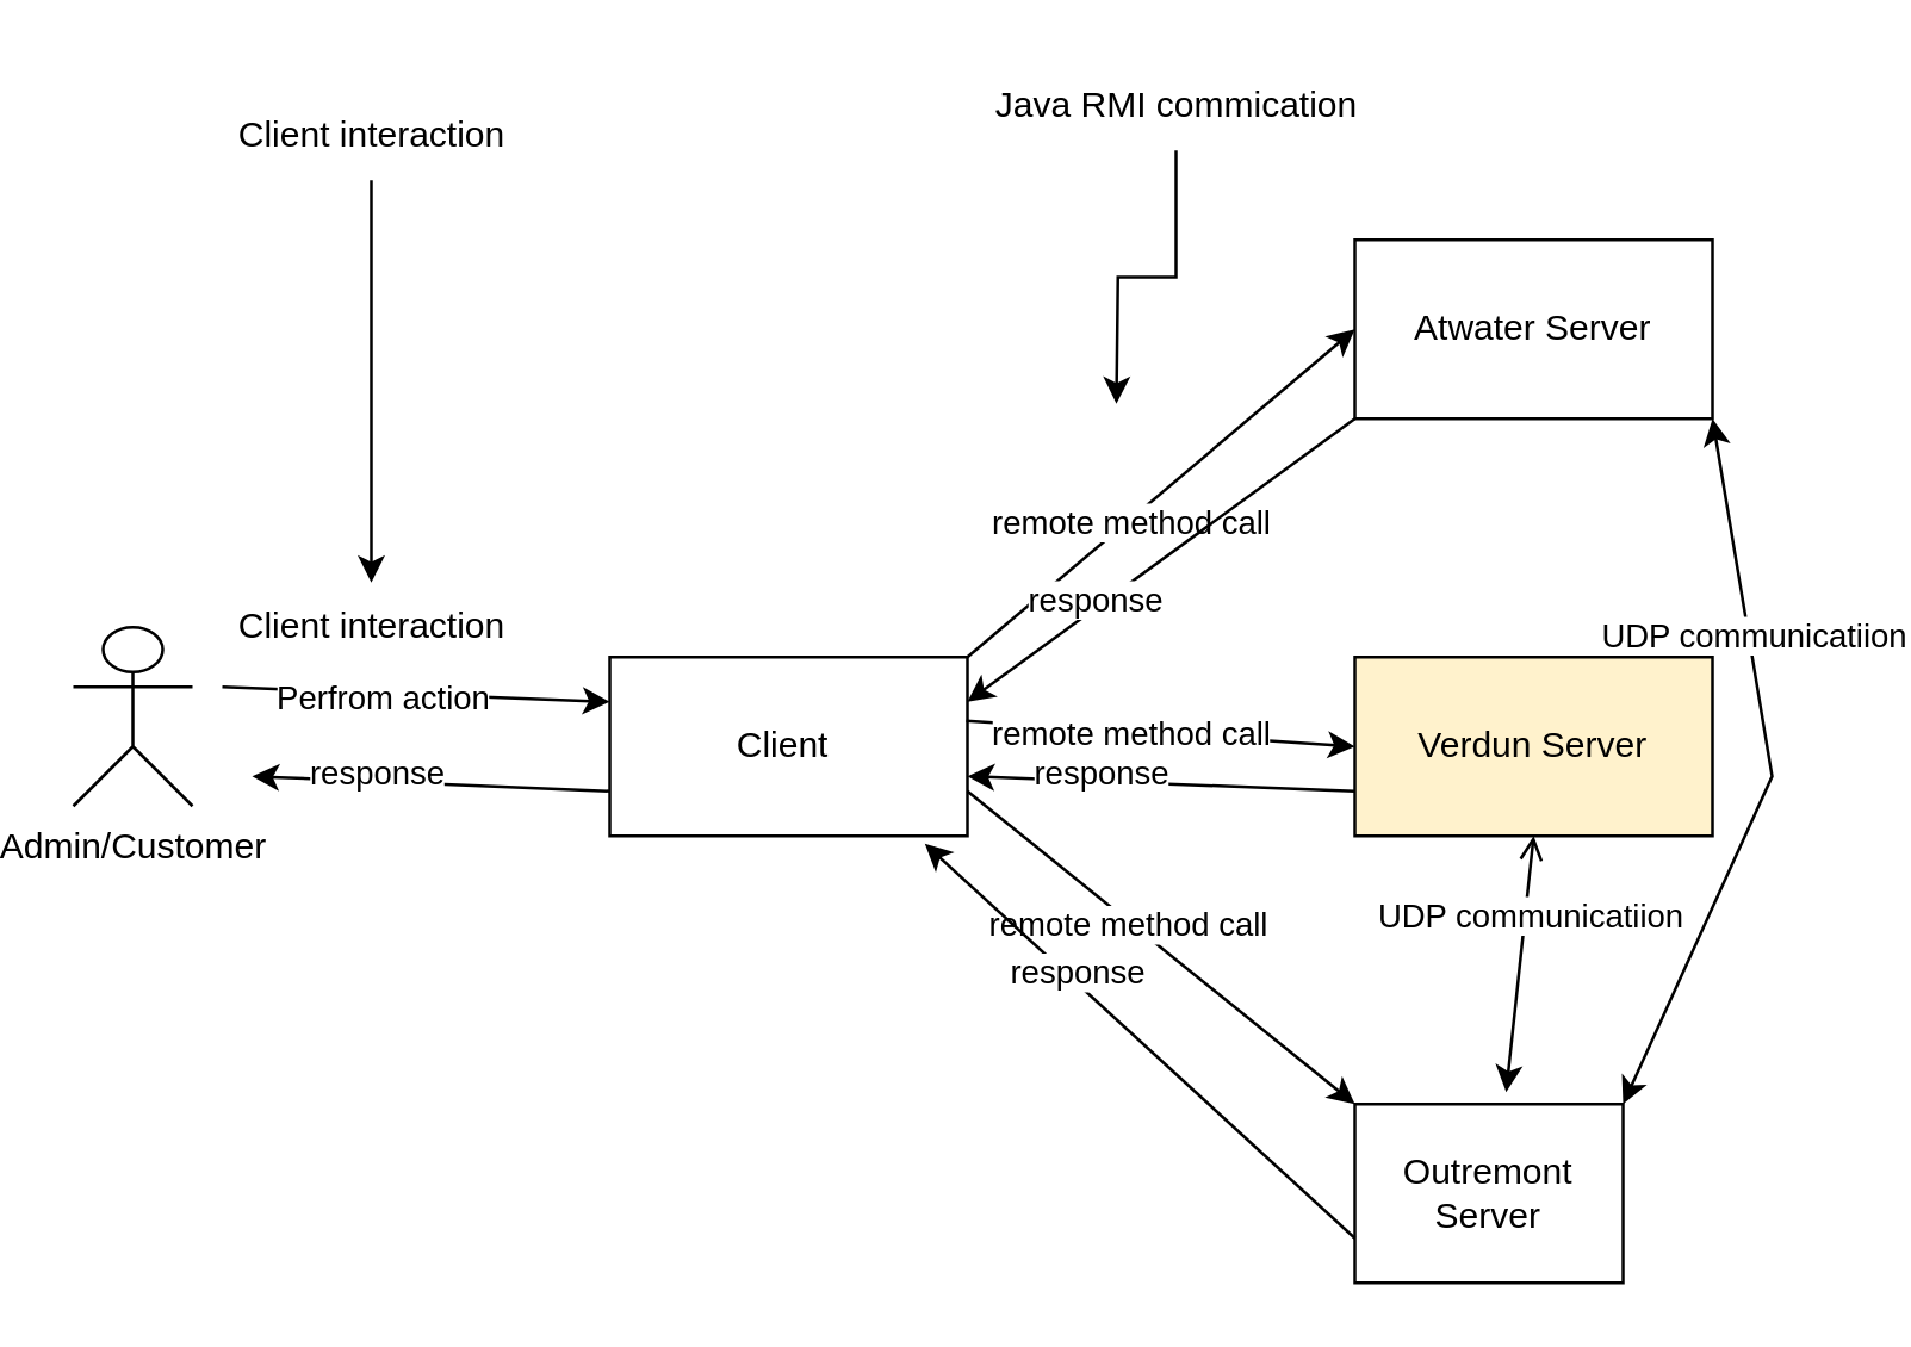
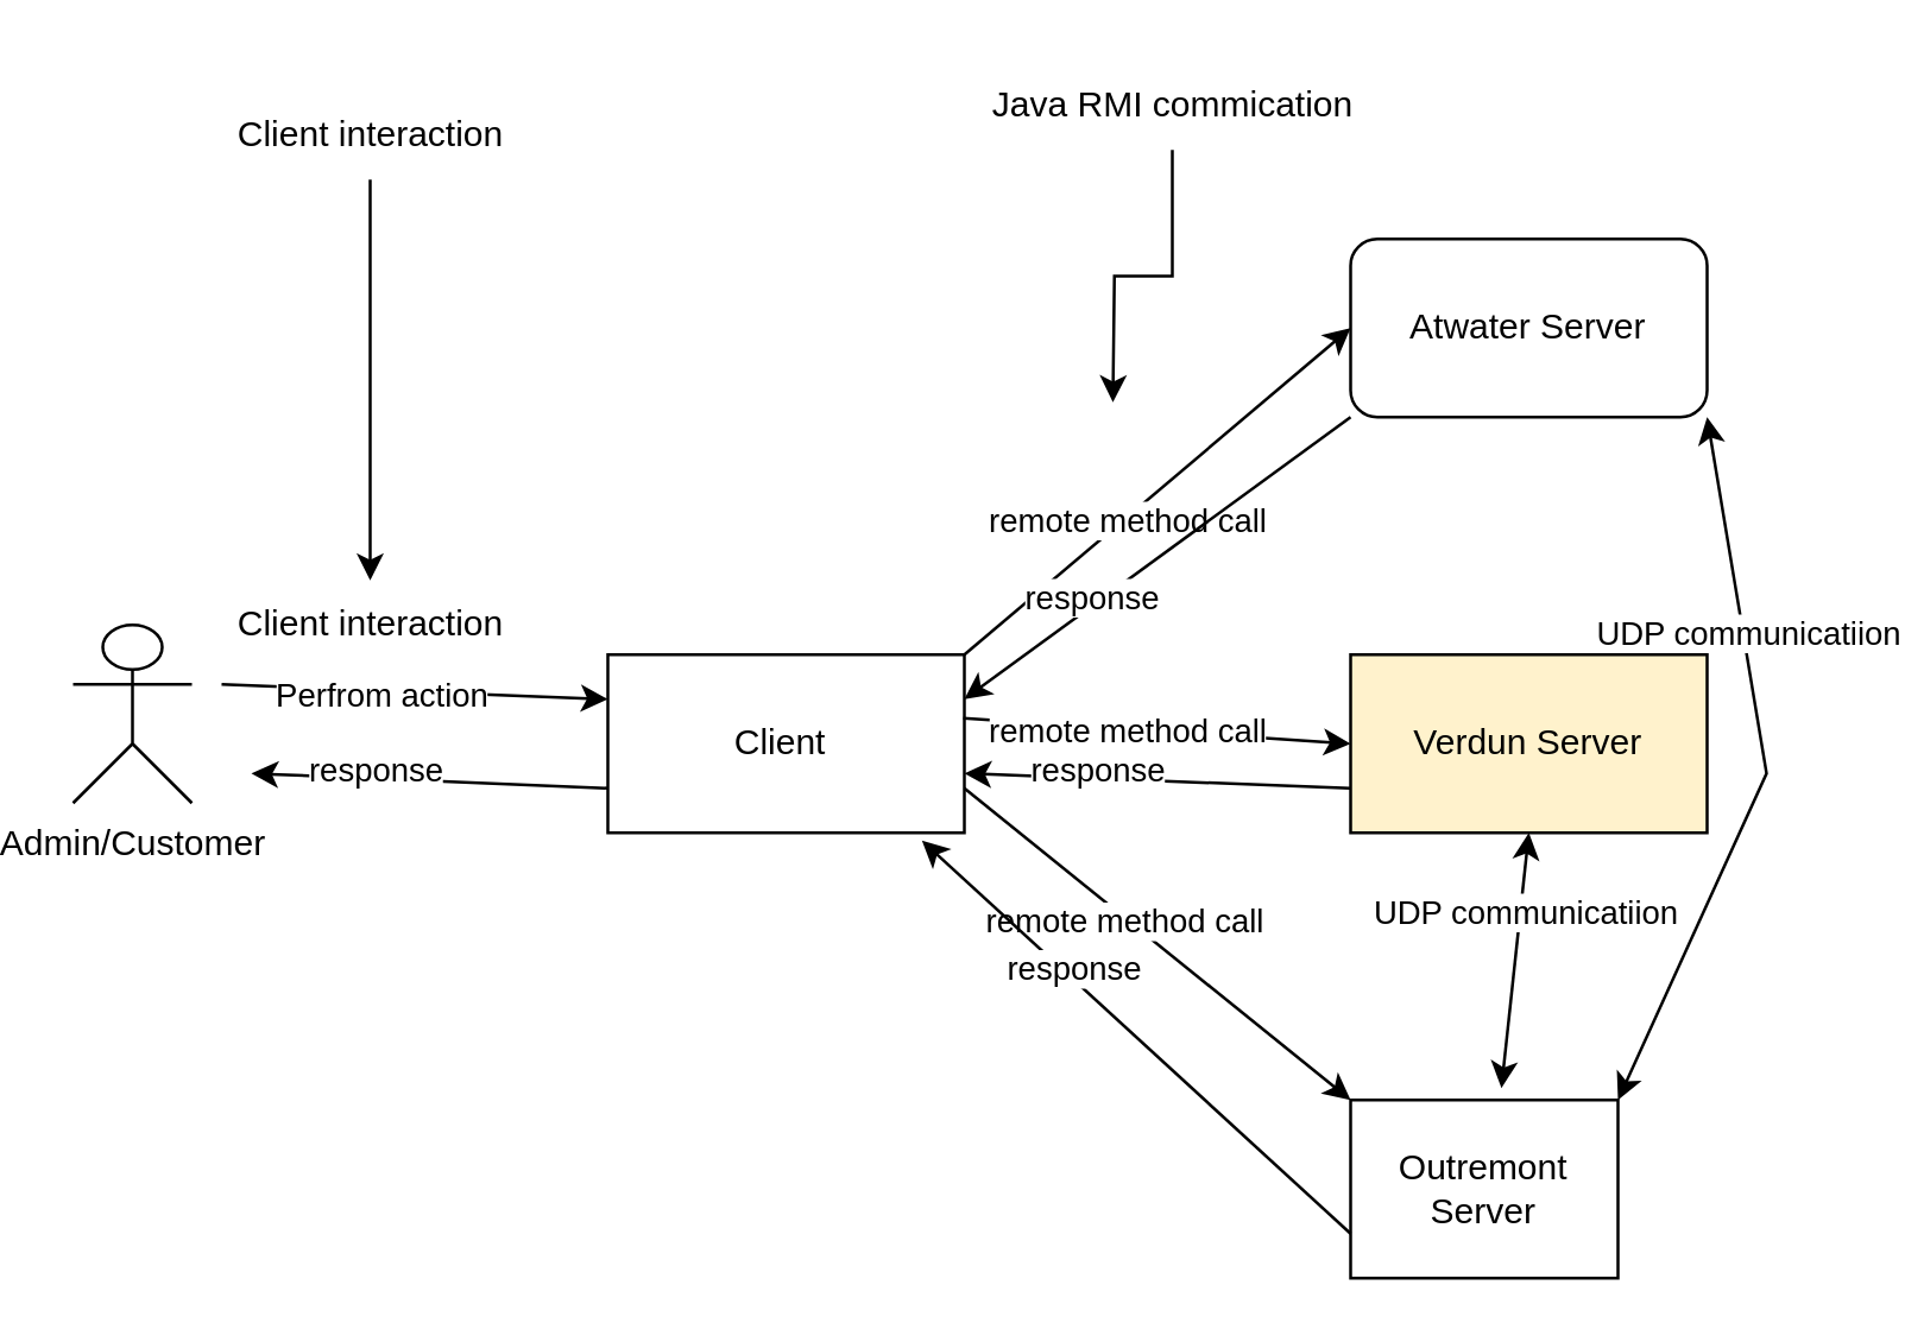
  <mxCell id="0" />
  <mxCell id="1" parent="0" />
  <mxCell id="2" value="Client&amp;nbsp;" style="rounded=0;whiteSpace=wrap;html=1;" vertex="1" parent="1"><mxGeometry x="200" y="220" width="120" height="60" as="geometry" /></mxCell>
  <mxCell id="3" value="Admin/Customer" style="shape=umlActor;verticalLabelPosition=bottom;verticalAlign=top;html=1;outlineConnect=0;" vertex="1" parent="1"><mxGeometry x="20" y="210" width="40" height="60" as="geometry" /></mxCell>
- <mxCell id="4" value="Atwater Server" style="rounded=0;whiteSpace=wrap;html=1;" vertex="1" parent="1"><mxGeometry x="450" y="80" width="120" height="60" as="geometry" /></mxCell>
+ <mxCell id="4" value="Atwater Server" style="whiteSpace=wrap;html=1;rounded=1;" vertex="1" parent="1"><mxGeometry x="450" y="80" width="120" height="60" as="geometry" /></mxCell>
  <mxCell id="5" value="Verdun Server" style="rounded=0;whiteSpace=wrap;html=1;fillColor=#fff2cc;" vertex="1" parent="1"><mxGeometry x="450" y="220" width="120" height="60" as="geometry" /></mxCell>
  <mxCell id="6" value="Outremont Server" style="rounded=0;whiteSpace=wrap;html=1;" vertex="1" parent="1"><mxGeometry x="450" y="370" width="90" height="60" as="geometry" /></mxCell>
  <mxCell id="7" value="" style="endArrow=classic;html=1;rounded=0;entryX=0;entryY=0.25;entryDx=0;entryDy=0;" edge="1" parent="1" target="2"><mxGeometry width="50" height="50" relative="1" as="geometry"><mxPoint x="70" y="230" as="sourcePoint" /><mxPoint x="220" y="310" as="targetPoint" /></mxGeometry></mxCell>
  <mxCell id="8" value="Perfrom action" style="edgeLabel;html=1;align=center;verticalAlign=middle;resizable=0;points=[];" vertex="1" connectable="0" parent="7"><mxGeometry x="-0.163" y="-1" relative="1" as="geometry"><mxPoint as="offset" /></mxGeometry></mxCell>
  <mxCell id="9" value="" style="endArrow=classic;html=1;rounded=0;exitX=0;exitY=0.75;exitDx=0;exitDy=0;" edge="1" parent="1" source="2"><mxGeometry width="50" height="50" relative="1" as="geometry"><mxPoint x="70" y="240" as="sourcePoint" /><mxPoint x="80" y="260" as="targetPoint" /></mxGeometry></mxCell>
  <mxCell id="10" value="response" style="edgeLabel;html=1;align=center;verticalAlign=middle;resizable=0;points=[];" vertex="1" connectable="0" parent="9"><mxGeometry x="0.319" y="-3" relative="1" as="geometry"><mxPoint as="offset" /></mxGeometry></mxCell>
  <mxCell id="11" value="" style="endArrow=classic;html=1;rounded=0;entryX=0;entryY=0.5;entryDx=0;entryDy=0;exitX=1;exitY=0;exitDx=0;exitDy=0;" edge="1" parent="1" source="2" target="4"><mxGeometry width="50" height="50" relative="1" as="geometry"><mxPoint x="80" y="240" as="sourcePoint" /><mxPoint x="210" y="245" as="targetPoint" /></mxGeometry></mxCell>
  <mxCell id="12" value="remote method call" style="edgeLabel;html=1;align=center;verticalAlign=middle;resizable=0;points=[];" vertex="1" connectable="0" parent="11"><mxGeometry x="-0.163" y="-1" relative="1" as="geometry"><mxPoint as="offset" /></mxGeometry></mxCell>
  <mxCell id="13" value="" style="endArrow=classic;html=1;rounded=0;entryX=0;entryY=0.5;entryDx=0;entryDy=0;exitX=0.997;exitY=0.356;exitDx=0;exitDy=0;exitPerimeter=0;" edge="1" parent="1" source="2" target="5"><mxGeometry width="50" height="50" relative="1" as="geometry"><mxPoint x="330" y="245" as="sourcePoint" /><mxPoint x="460" y="120" as="targetPoint" /></mxGeometry></mxCell>
  <mxCell id="14" value="remote method call" style="edgeLabel;html=1;align=center;verticalAlign=middle;resizable=0;points=[];" vertex="1" connectable="0" parent="13"><mxGeometry x="-0.163" y="-1" relative="1" as="geometry"><mxPoint as="offset" /></mxGeometry></mxCell>
  <mxCell id="15" value="" style="endArrow=classic;html=1;rounded=0;entryX=0;entryY=0;entryDx=0;entryDy=0;exitX=1;exitY=0.75;exitDx=0;exitDy=0;" edge="1" parent="1" source="2" target="6"><mxGeometry width="50" height="50" relative="1" as="geometry"><mxPoint x="330" y="260" as="sourcePoint" /><mxPoint x="460" y="260" as="targetPoint" /></mxGeometry></mxCell>
  <mxCell id="16" value="remote method call" style="edgeLabel;html=1;align=center;verticalAlign=middle;resizable=0;points=[];" vertex="1" connectable="0" parent="15"><mxGeometry x="-0.163" y="-1" relative="1" as="geometry"><mxPoint as="offset" /></mxGeometry></mxCell>
  <mxCell id="17" value="" style="endArrow=classic;html=1;rounded=0;exitX=0;exitY=1;exitDx=0;exitDy=0;entryX=1;entryY=0.25;entryDx=0;entryDy=0;" edge="1" parent="1" source="4" target="2"><mxGeometry width="50" height="50" relative="1" as="geometry"><mxPoint x="210" y="275" as="sourcePoint" /><mxPoint x="90" y="270" as="targetPoint" /></mxGeometry></mxCell>
  <mxCell id="18" value="response" style="edgeLabel;html=1;align=center;verticalAlign=middle;resizable=0;points=[];" vertex="1" connectable="0" parent="17"><mxGeometry x="0.319" y="-3" relative="1" as="geometry"><mxPoint as="offset" /></mxGeometry></mxCell>
  <mxCell id="19" value="" style="endArrow=classic;html=1;rounded=0;exitX=0;exitY=0.75;exitDx=0;exitDy=0;" edge="1" parent="1" source="5"><mxGeometry width="50" height="50" relative="1" as="geometry"><mxPoint x="220" y="285" as="sourcePoint" /><mxPoint x="320" y="260" as="targetPoint" /></mxGeometry></mxCell>
  <mxCell id="20" value="response" style="edgeLabel;html=1;align=center;verticalAlign=middle;resizable=0;points=[];" vertex="1" connectable="0" parent="19"><mxGeometry x="0.319" y="-3" relative="1" as="geometry"><mxPoint as="offset" /></mxGeometry></mxCell>
  <mxCell id="21" value="" style="endArrow=classic;html=1;rounded=0;entryX=0.881;entryY=1.044;entryDx=0;entryDy=0;entryPerimeter=0;exitX=0;exitY=0.75;exitDx=0;exitDy=0;" edge="1" parent="1" source="6" target="2"><mxGeometry width="50" height="50" relative="1" as="geometry"><mxPoint x="440" y="410" as="sourcePoint" /><mxPoint x="310" y="290" as="targetPoint" /></mxGeometry></mxCell>
  <mxCell id="22" value="response" style="edgeLabel;html=1;align=center;verticalAlign=middle;resizable=0;points=[];" vertex="1" connectable="0" parent="21"><mxGeometry x="0.319" y="-3" relative="1" as="geometry"><mxPoint as="offset" /></mxGeometry></mxCell>
- <mxCell id="23" value="" style="endArrow=open;startArrow=classic;html=1;rounded=0;exitX=0.564;exitY=-0.067;exitDx=0;exitDy=0;exitPerimeter=0;entryX=0.5;entryY=1;entryDx=0;entryDy=0;" edge="1" parent="1" source="6" target="5"><mxGeometry width="50" height="50" relative="1" as="geometry"><mxPoint x="531.04" y="226.64" as="sourcePoint" /><mxPoint x="528.28" y="151.98" as="targetPoint" /></mxGeometry></mxCell>
+ <mxCell id="23" value="" style="endArrow=classic;startArrow=classic;html=1;rounded=0;exitX=0.564;exitY=-0.067;exitDx=0;exitDy=0;exitPerimeter=0;entryX=0.5;entryY=1;entryDx=0;entryDy=0;" edge="1" parent="1" source="6" target="5"><mxGeometry width="50" height="50" relative="1" as="geometry"><mxPoint x="531.04" y="226.64" as="sourcePoint" /><mxPoint x="528.28" y="151.98" as="targetPoint" /></mxGeometry></mxCell>
  <mxCell id="24" value="UDP communicatiion" style="edgeLabel;html=1;align=center;verticalAlign=middle;resizable=0;points=[];" vertex="1" connectable="0" parent="23"><mxGeometry x="0.396" y="-1" relative="1" as="geometry"><mxPoint as="offset" /></mxGeometry></mxCell>
  <mxCell id="25" value="" style="endArrow=classic;startArrow=classic;html=1;rounded=0;exitX=1;exitY=0;exitDx=0;exitDy=0;entryX=1;entryY=1;entryDx=0;entryDy=0;" edge="1" parent="1" source="6" target="4"><mxGeometry width="50" height="50" relative="1" as="geometry"><mxPoint x="531.04" y="226.64" as="sourcePoint" /><mxPoint x="528.28" y="151.98" as="targetPoint" /><Array as="points"><mxPoint x="590" y="260" /></Array></mxGeometry></mxCell>
  <mxCell id="26" value="UDP communicatiion" style="edgeLabel;html=1;align=center;verticalAlign=middle;resizable=0;points=[];" vertex="1" connectable="0" parent="25"><mxGeometry x="0.396" y="-1" relative="1" as="geometry"><mxPoint as="offset" /></mxGeometry></mxCell>
  <mxCell id="27" style="edgeStyle=orthogonalEdgeStyle;rounded=0;orthogonalLoop=1;jettySize=auto;html=1;" edge="1" parent="1" source="28"><mxGeometry relative="1" as="geometry"><mxPoint x="370" y="135" as="targetPoint" /></mxGeometry></mxCell>
  <mxCell id="28" value="Java RMI commication" style="text;html=1;align=center;verticalAlign=middle;resizable=0;points=[];autosize=1;strokeColor=none;fillColor=none;" vertex="1" parent="1"><mxGeometry x="320" y="20" width="140" height="30" as="geometry" /></mxCell>
  <mxCell id="29" style="edgeStyle=orthogonalEdgeStyle;rounded=0;orthogonalLoop=1;jettySize=auto;html=1;" edge="1" parent="1" source="30" target="31"><mxGeometry relative="1" as="geometry" /></mxCell>
  <mxCell id="30" value="Client interaction" style="text;html=1;align=center;verticalAlign=middle;resizable=0;points=[];autosize=1;strokeColor=none;fillColor=none;" vertex="1" parent="1"><mxGeometry x="65" y="30" width="110" height="30" as="geometry" /></mxCell>
  <mxCell id="31" value="Client interaction" style="text;html=1;align=center;verticalAlign=middle;resizable=0;points=[];autosize=1;strokeColor=none;fillColor=none;" vertex="1" parent="1"><mxGeometry x="65" y="195" width="110" height="30" as="geometry" /></mxCell>
